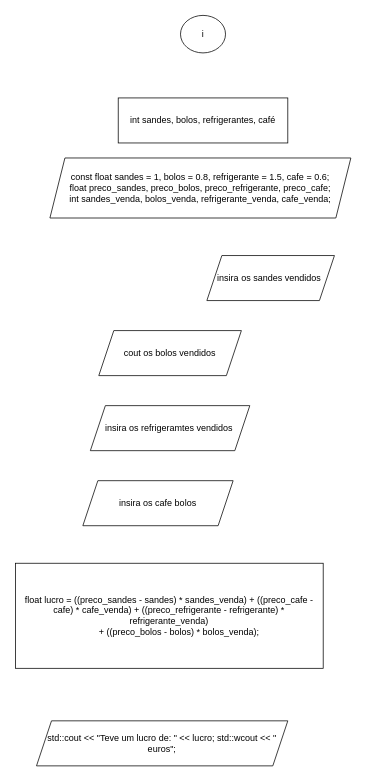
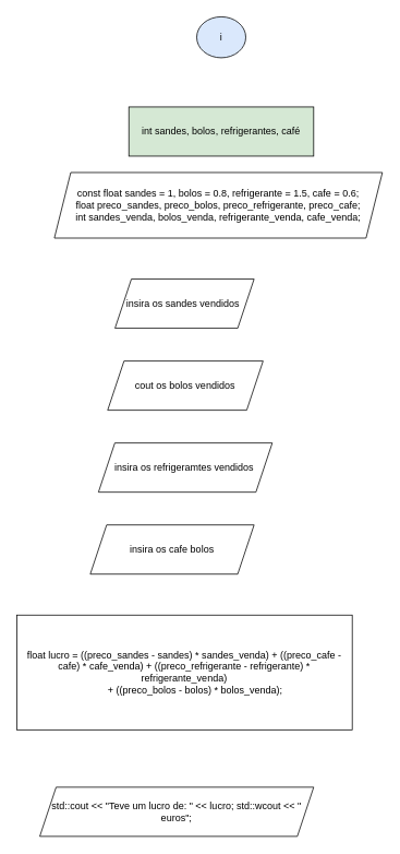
  <mxCell id="0" />
  <mxCell id="1" parent="0" />
- <mxCell id="2" value="i" style="ellipse;whiteSpace=wrap;html=1;" vertex="1" parent="1"><mxGeometry x="240" y="20" width="60" height="50" as="geometry" /></mxCell>
- <mxCell id="3" value="insira os sandes vendidos&amp;nbsp;" style="shape=parallelogram;perimeter=parallelogramPerimeter;whiteSpace=wrap;html=1;fixedSize=1;" vertex="1" parent="1"><mxGeometry x="275.13" y="340" width="170" height="60" as="geometry" /></mxCell>
- <mxCell id="4" value="int sandes, bolos, refrigerantes, café" style="rounded=0;whiteSpace=wrap;html=1;" vertex="1" parent="1"><mxGeometry x="157" y="130" width="226" height="60" as="geometry" /></mxCell>
+ <mxCell id="2" value="i" style="ellipse;whiteSpace=wrap;html=1;fillColor=#dae8fc;" vertex="1" parent="1"><mxGeometry x="240" y="20" width="60" height="50" as="geometry" /></mxCell>
+ <mxCell id="3" value="insira os sandes vendidos&amp;nbsp;" style="shape=parallelogram;perimeter=parallelogramPerimeter;whiteSpace=wrap;html=1;fixedSize=1;" vertex="1" parent="1"><mxGeometry x="140.13" y="340" width="170" height="60" as="geometry" /></mxCell>
+ <mxCell id="4" value="int sandes, bolos, refrigerantes, café" style="rounded=0;whiteSpace=wrap;html=1;fillColor=#d5e8d4;" vertex="1" parent="1"><mxGeometry x="157" y="130" width="226" height="60" as="geometry" /></mxCell>
  <mxCell id="5" value="&lt;div&gt;float lucro = ((preco_sandes - sandes) * sandes_venda) + ((preco_cafe - cafe) * cafe_venda) + ((preco_refrigerante - refrigerante) * refrigerante_venda)&lt;/div&gt;&lt;div&gt;&lt;span style=&quot;white-space: normal;&quot;&gt;&lt;span style=&quot;white-space:pre&quot;&gt;&#09;&lt;/span&gt;+ ((preco_bolos - bolos) * bolos_venda);&lt;/span&gt;&lt;/div&gt;" style="rounded=0;whiteSpace=wrap;html=1;" vertex="1" parent="1"><mxGeometry x="20.13" y="750" width="410" height="140" as="geometry" /></mxCell>
  <mxCell id="6" value="cout os bolos vendidos" style="shape=parallelogram;perimeter=parallelogramPerimeter;whiteSpace=wrap;html=1;fixedSize=1;" vertex="1" parent="1"><mxGeometry x="131.13" y="440" width="190" height="60" as="geometry" /></mxCell>
  <mxCell id="7" value="insira os refrigeramtes vendidos&amp;nbsp;" style="shape=parallelogram;perimeter=parallelogramPerimeter;whiteSpace=wrap;html=1;fixedSize=1;" vertex="1" parent="1"><mxGeometry x="119.88" y="540" width="212.5" height="60" as="geometry" /></mxCell>
  <mxCell id="8" value="insira os cafe bolos" style="shape=parallelogram;perimeter=parallelogramPerimeter;whiteSpace=wrap;html=1;fixedSize=1;" vertex="1" parent="1"><mxGeometry x="109.88" y="640" width="200.25" height="60" as="geometry" /></mxCell>
  <mxCell id="9" value="std::cout &amp;lt;&amp;lt; &quot;Teve um lucro de: &quot; &amp;lt;&amp;lt; lucro; std::wcout &amp;lt;&amp;lt; &quot; euros&quot;;" style="shape=parallelogram;perimeter=parallelogramPerimeter;whiteSpace=wrap;html=1;fixedSize=1;" vertex="1" parent="1"><mxGeometry x="48.13" y="960" width="334.87" height="60" as="geometry" /></mxCell>
  <mxCell id="10" value="&lt;div&gt;const float sandes = 1, bolos = 0.8, refrigerante = 1.5, cafe = 0.6;&lt;/div&gt;&lt;div&gt;float preco_sandes, preco_bolos, preco_refrigerante, preco_cafe;&lt;/div&gt;&lt;div&gt;int sandes_venda, bolos_venda, refrigerante_venda, cafe_venda;&lt;/div&gt;" style="shape=parallelogram;perimeter=parallelogramPerimeter;whiteSpace=wrap;html=1;fixedSize=1;align=center;" vertex="1" parent="1"><mxGeometry x="66" y="210" width="401" height="80" as="geometry" /></mxCell>
